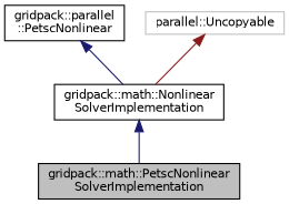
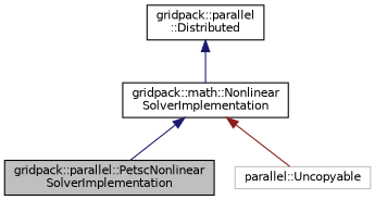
  digraph {
    node [color=black fillcolor=white fontname=Helvetica fontsize=10 shape=record style=filled]
    edge [color=midnightblue dir=back fontname=Helvetica fontsize=10 labelfontname=Helvetica labelfontsize=10 style=solid]
-   n1 [fillcolor=grey75 fontcolor=black height=0.2 label="gridpack::math::PetscNonlinear\lSolverImplementation" width=0.4]
+   n1 [fillcolor=grey75 fontcolor=black height=0.2 label="gridpack::parallel::PetscNonlinear\lSolverImplementation" width=0.4]
    n2 [height=0.2 label="gridpack::math::Nonlinear\lSolverImplementation" width=0.4]
-   n3 [height=0.2 label="gridpack::parallel\l::PetscNonlinear" width=0.4]
+   n3 [height=0.2 label="gridpack::parallel\l::Distributed" width=0.4]
    n4 [color=grey75 height=0.2 label="parallel::Uncopyable" width=0.4]
    n2 -> n1
    n3 -> n2
-   n4 -> n2 [color=firebrick4]
+   n2 -> n4 [color=firebrick4]
  }
